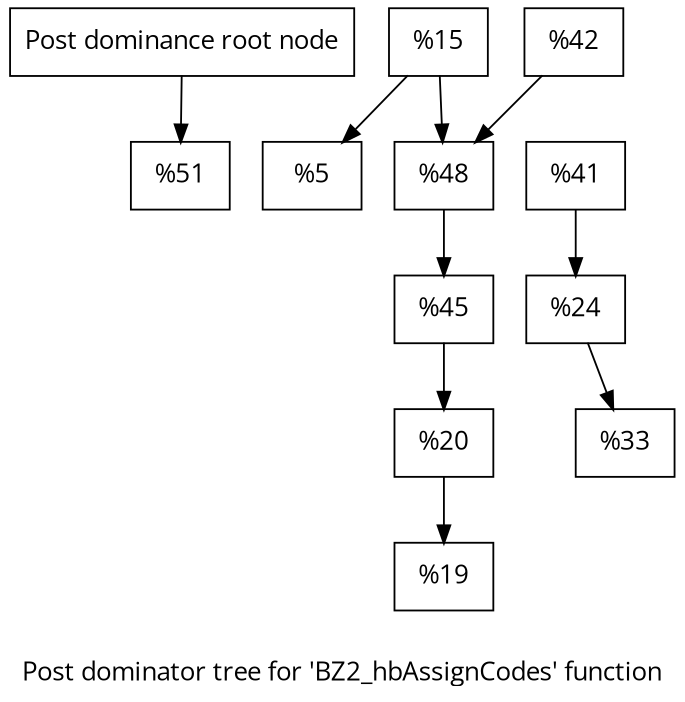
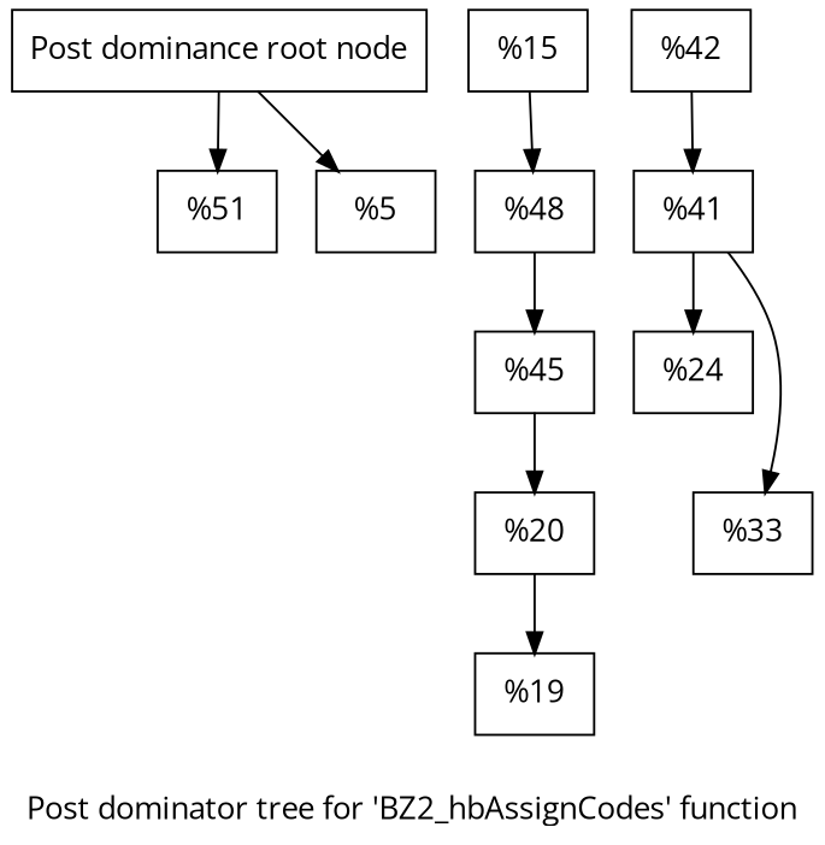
  digraph {
    fontname="Open Sans"
    label="Post dominator tree for 'BZ2_hbAssignCodes' function"
    node [fontname="Open Sans" shape=record]
    edge [fontname="Open Sans"]
    n1 [label="{Post dominance root node}"]
    n2 [label="{%51}"]
    n3 [label="{%15}"]
    n4 [label="{%5}"]
    n5 [label="{%48}"]
    n6 [label="{%45}"]
    n7 [label="{%20}"]
    n8 [label="{%19}"]
    n9 [label="{%42}"]
    n10 [label="{%41}"]
    n11 [label="{%24}"]
    n12 [label="{%33}"]
    n1 -> n2
-   n3 -> n4
+   n1 -> n4
    n3 -> n5
    n5 -> n6
    n6 -> n7
    n7 -> n8
-   n9 -> n5
+   n9 -> n10
    n10 -> n11
-   n11 -> n12
+   n10 -> n12
  }
